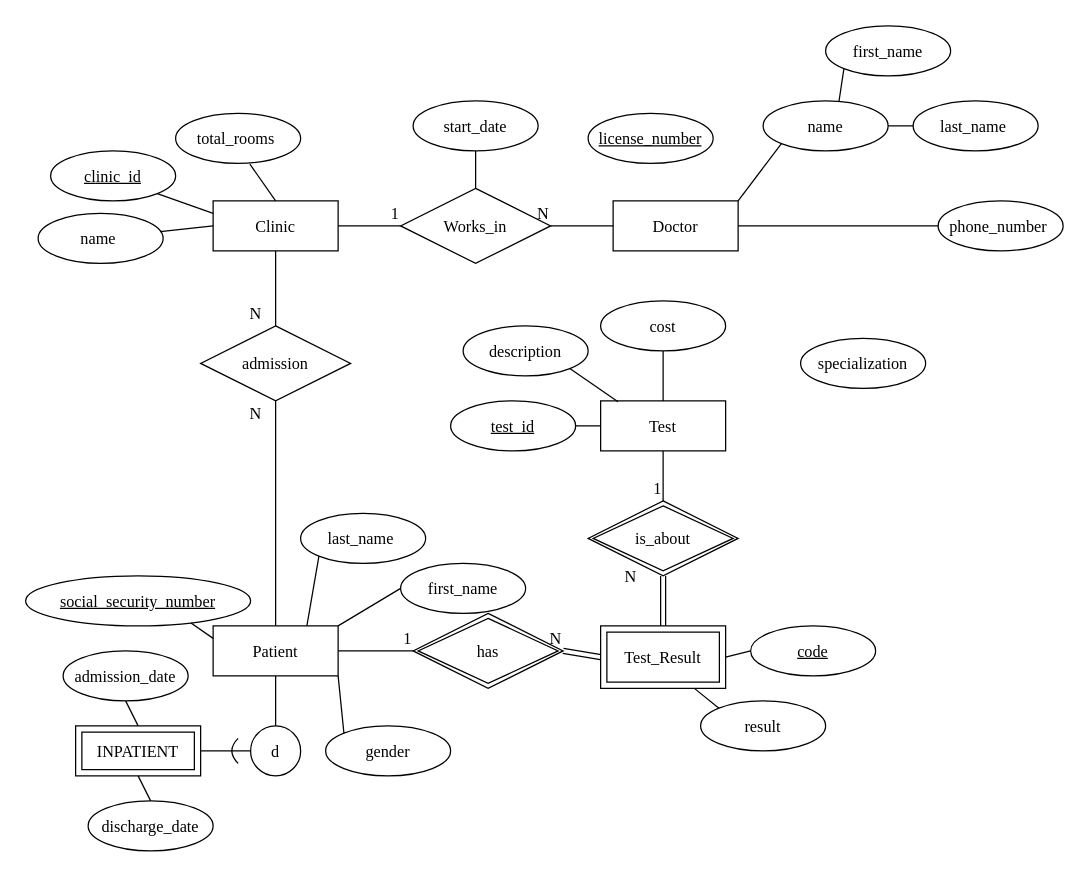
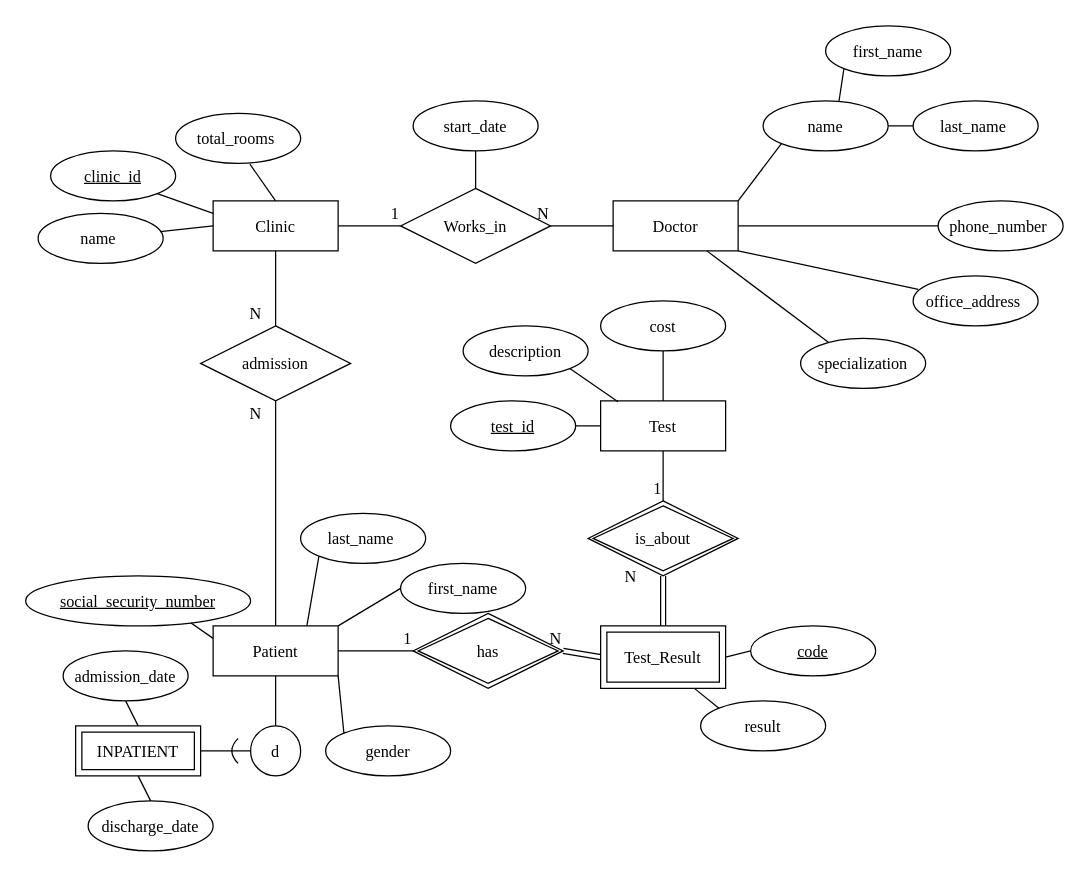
  <mxCell id="0" />
  <mxCell id="1" parent="0" />
  <mxCell id="2" value="Clinic" style="whiteSpace=wrap;html=1;align=center;fontFamily=Kahroba RG;fontSize=13;" parent="1" vertex="1"><mxGeometry x="170" y="160" width="100" height="40" as="geometry" /></mxCell>
  <mxCell id="3" value="Test" style="whiteSpace=wrap;html=1;align=center;fontFamily=Kahroba RG;fontSize=13;" parent="1" vertex="1"><mxGeometry x="480" y="320" width="100" height="40" as="geometry" /></mxCell>
  <mxCell id="4" value="Patient" style="whiteSpace=wrap;html=1;align=center;fontFamily=Kahroba RG;fontSize=13;" parent="1" vertex="1"><mxGeometry x="170" y="500" width="100" height="40" as="geometry" /></mxCell>
  <mxCell id="5" value="Doctor" style="whiteSpace=wrap;html=1;align=center;fontFamily=Kahroba RG;fontSize=13;" parent="1" vertex="1"><mxGeometry x="490" y="160" width="100" height="40" as="geometry" /></mxCell>
  <mxCell id="6" value="&lt;span&gt;name&amp;nbsp;&lt;/span&gt;" style="ellipse;whiteSpace=wrap;html=1;align=center;fontFamily=Kahroba RG;fontSize=13;" parent="1" vertex="1"><mxGeometry x="30" y="170" width="100" height="40" as="geometry" /></mxCell>
  <mxCell id="7" value="&lt;span&gt;total_rooms&amp;nbsp;&lt;/span&gt;" style="ellipse;whiteSpace=wrap;html=1;align=center;fontFamily=Kahroba RG;fontSize=13;" parent="1" vertex="1"><mxGeometry x="140" y="90" width="100" height="40" as="geometry" /></mxCell>
  <mxCell id="8" value="&lt;span&gt;first_name&lt;/span&gt;" style="ellipse;whiteSpace=wrap;html=1;align=center;fontFamily=Kahroba RG;fontSize=13;" parent="1" vertex="1"><mxGeometry x="660" y="20" width="100" height="40" as="geometry" /></mxCell>
  <mxCell id="9" value="&lt;span&gt;last_name&amp;nbsp;&lt;/span&gt;" style="ellipse;whiteSpace=wrap;html=1;align=center;fontFamily=Kahroba RG;fontSize=13;" parent="1" vertex="1"><mxGeometry x="730" y="80" width="100" height="40" as="geometry" /></mxCell>
  <mxCell id="10" value="&lt;span&gt;phone_number&amp;nbsp;&lt;/span&gt;" style="ellipse;whiteSpace=wrap;html=1;align=center;fontFamily=Kahroba RG;fontSize=13;" parent="1" vertex="1"><mxGeometry x="750" y="160" width="100" height="40" as="geometry" /></mxCell>
+ <mxCell id="11" value="&lt;span&gt;office_address&amp;nbsp;&lt;/span&gt;" style="ellipse;whiteSpace=wrap;html=1;align=center;fontFamily=Kahroba RG;fontSize=13;" parent="1" vertex="1"><mxGeometry x="730" y="220" width="100" height="40" as="geometry" /></mxCell>
  <mxCell id="12" value="&lt;span&gt;specialization&lt;/span&gt;" style="ellipse;whiteSpace=wrap;html=1;align=center;fontFamily=Kahroba RG;fontSize=13;" parent="1" vertex="1"><mxGeometry x="640" y="270" width="100" height="40" as="geometry" /></mxCell>
- <mxCell id="13" value="&lt;span&gt;license_number&lt;/span&gt;" style="ellipse;whiteSpace=wrap;html=1;align=center;fontStyle=4;fontFamily=Kahroba RG;fontSize=13;" parent="1" vertex="1"><mxGeometry x="470" y="90" width="100" height="40" as="geometry" /></mxCell>
  <mxCell id="14" value="cl&lt;span style=&quot;color: light-dark(rgb(0, 0, 0), rgb(255, 255, 255)); background-color: transparent;&quot;&gt;inic_id&lt;/span&gt;" style="ellipse;whiteSpace=wrap;html=1;align=center;fontStyle=4;fontFamily=Kahroba RG;fontSize=13;" parent="1" vertex="1"><mxGeometry x="40" y="120" width="100" height="40" as="geometry" /></mxCell>
  <mxCell id="15" value="Works_in" style="shape=rhombus;perimeter=rhombusPerimeter;whiteSpace=wrap;html=1;align=center;fontFamily=Kahroba RG;fontSize=13;" parent="1" vertex="1"><mxGeometry x="320" y="150" width="120" height="60" as="geometry" /></mxCell>
  <mxCell id="16" value="" style="endArrow=none;html=1;rounded=0;exitX=1;exitY=0.5;exitDx=0;exitDy=0;fontFamily=Kahroba RG;fontSize=13;" parent="1" source="2" target="15" edge="1"><mxGeometry relative="1" as="geometry"><mxPoint x="350" y="280" as="sourcePoint" /><mxPoint x="510" y="280" as="targetPoint" /></mxGeometry></mxCell>
  <mxCell id="17" value="1" style="resizable=0;html=1;whiteSpace=wrap;align=right;verticalAlign=bottom;fontFamily=Kahroba RG;fontSize=13;" parent="16" connectable="0" vertex="1"><mxGeometry x="1" relative="1" as="geometry" /></mxCell>
  <mxCell id="18" value="" style="endArrow=none;html=1;rounded=0;exitX=0;exitY=0.5;exitDx=0;exitDy=0;entryX=1;entryY=0.5;entryDx=0;entryDy=0;fontFamily=Kahroba RG;fontSize=13;" parent="1" source="5" target="15" edge="1"><mxGeometry relative="1" as="geometry"><mxPoint x="350" y="280" as="sourcePoint" /><mxPoint x="510" y="280" as="targetPoint" /></mxGeometry></mxCell>
  <mxCell id="19" value="N" style="resizable=0;html=1;whiteSpace=wrap;align=right;verticalAlign=bottom;fontFamily=Kahroba RG;fontSize=13;" parent="18" connectable="0" vertex="1"><mxGeometry x="1" relative="1" as="geometry" /></mxCell>
  <mxCell id="20" value="start_date" style="ellipse;whiteSpace=wrap;html=1;align=center;fontFamily=Kahroba RG;fontSize=13;" parent="1" vertex="1"><mxGeometry x="330" y="80" width="100" height="40" as="geometry" /></mxCell>
  <mxCell id="21" value="" style="endArrow=none;html=1;rounded=0;exitX=0;exitY=1;exitDx=0;exitDy=0;entryX=0.607;entryY=0.008;entryDx=0;entryDy=0;entryPerimeter=0;fontFamily=Kahroba RG;fontSize=13;" parent="1" source="8" edge="1"><mxGeometry relative="1" as="geometry"><mxPoint x="460" y="190" as="sourcePoint" /><mxPoint x="670.7" y="80.32" as="targetPoint" /></mxGeometry></mxCell>
  <mxCell id="22" value="" style="endArrow=none;html=1;rounded=0;exitX=0;exitY=0.5;exitDx=0;exitDy=0;entryX=1;entryY=0.5;entryDx=0;entryDy=0;fontFamily=Kahroba RG;fontSize=13;" parent="1" source="9" edge="1"><mxGeometry relative="1" as="geometry"><mxPoint x="685" y="64" as="sourcePoint" /><mxPoint x="710" y="100" as="targetPoint" /></mxGeometry></mxCell>
  <mxCell id="23" value="" style="endArrow=none;html=1;rounded=0;exitX=0;exitY=1;exitDx=0;exitDy=0;entryX=1;entryY=0;entryDx=0;entryDy=0;fontFamily=Kahroba RG;fontSize=13;" parent="1" target="5" edge="1"><mxGeometry relative="1" as="geometry"><mxPoint x="624.645" y="114.142" as="sourcePoint" /><mxPoint x="720" y="110" as="targetPoint" /></mxGeometry></mxCell>
  <mxCell id="24" value="" style="endArrow=none;html=1;rounded=0;exitX=0;exitY=0.5;exitDx=0;exitDy=0;entryX=1;entryY=0.5;entryDx=0;entryDy=0;fontFamily=Kahroba RG;fontSize=13;" parent="1" source="10" target="5" edge="1"><mxGeometry relative="1" as="geometry"><mxPoint x="635" y="124" as="sourcePoint" /><mxPoint x="600" y="170" as="targetPoint" /></mxGeometry></mxCell>
+ <mxCell id="25" value="" style="endArrow=none;html=1;rounded=0;exitX=0.041;exitY=0.268;exitDx=0;exitDy=0;entryX=1;entryY=1;entryDx=0;entryDy=0;exitPerimeter=0;fontFamily=Kahroba RG;fontSize=13;" parent="1" source="11" target="5" edge="1"><mxGeometry relative="1" as="geometry"><mxPoint x="760" y="190" as="sourcePoint" /><mxPoint x="600" y="190" as="targetPoint" /></mxGeometry></mxCell>
+ <mxCell id="26" value="" style="endArrow=none;html=1;rounded=0;exitX=0.222;exitY=0.078;exitDx=0;exitDy=0;entryX=0.75;entryY=1;entryDx=0;entryDy=0;exitPerimeter=0;fontFamily=Kahroba RG;fontSize=13;" parent="1" source="12" target="5" edge="1"><mxGeometry relative="1" as="geometry"><mxPoint x="744" y="241" as="sourcePoint" /><mxPoint x="600" y="210" as="targetPoint" /></mxGeometry></mxCell>
  <mxCell id="27" value="" style="endArrow=none;html=1;rounded=0;exitX=0.5;exitY=1;exitDx=0;exitDy=0;entryX=0.5;entryY=0;entryDx=0;entryDy=0;fontFamily=Kahroba RG;fontSize=13;" parent="1" source="20" target="15" edge="1"><mxGeometry relative="1" as="geometry"><mxPoint x="430" y="230" as="sourcePoint" /><mxPoint x="590" y="230" as="targetPoint" /></mxGeometry></mxCell>
  <mxCell id="28" value="gender" style="ellipse;whiteSpace=wrap;html=1;align=center;fontFamily=Kahroba RG;fontSize=13;" parent="1" vertex="1"><mxGeometry x="260" y="580" width="100" height="40" as="geometry" /></mxCell>
  <mxCell id="29" value="&lt;span&gt;social_security_number&lt;/span&gt;" style="ellipse;whiteSpace=wrap;html=1;align=center;fontStyle=4;fontFamily=Kahroba RG;fontSize=13;" parent="1" vertex="1"><mxGeometry x="20" y="460" width="180" height="40" as="geometry" /></mxCell>
  <mxCell id="30" value="&lt;span&gt;discharge_date&lt;/span&gt;" style="ellipse;whiteSpace=wrap;html=1;align=center;fontFamily=Kahroba RG;fontSize=13;" parent="1" vertex="1"><mxGeometry x="70" y="640" width="100" height="40" as="geometry" /></mxCell>
  <mxCell id="31" value="&lt;span&gt;first_name&lt;/span&gt;" style="ellipse;whiteSpace=wrap;html=1;align=center;fontFamily=Kahroba RG;fontSize=13;" parent="1" vertex="1"><mxGeometry x="320" y="450" width="100" height="40" as="geometry" /></mxCell>
  <mxCell id="32" value="&lt;span&gt;last_name&amp;nbsp;&lt;/span&gt;" style="ellipse;whiteSpace=wrap;html=1;align=center;fontFamily=Kahroba RG;fontSize=13;" parent="1" vertex="1"><mxGeometry x="240" y="410" width="100" height="40" as="geometry" /></mxCell>
  <mxCell id="33" value="name" style="ellipse;whiteSpace=wrap;html=1;align=center;fontFamily=Kahroba RG;fontSize=13;" parent="1" vertex="1"><mxGeometry x="610" y="80" width="100" height="40" as="geometry" /></mxCell>
  <mxCell id="34" value="&lt;span&gt;admission_date&lt;/span&gt;" style="ellipse;whiteSpace=wrap;html=1;align=center;fontFamily=Kahroba RG;fontSize=13;" parent="1" vertex="1"><mxGeometry x="50" y="520" width="100" height="40" as="geometry" /></mxCell>
  <mxCell id="35" value="&lt;span&gt;&lt;span&gt;INPATIENT&lt;/span&gt;&lt;/span&gt;" style="shape=ext;margin=3;double=1;whiteSpace=wrap;html=1;align=center;fontFamily=Kahroba RG;fontSize=13;fontStyle=0" parent="1" vertex="1"><mxGeometry x="60" y="580" width="100" height="40" as="geometry" /></mxCell>
  <mxCell id="36" value="" style="endArrow=none;html=1;rounded=0;entryX=0.5;entryY=1;entryDx=0;entryDy=0;fontFamily=Kahroba RG;fontSize=13;" parent="1" target="4" edge="1"><mxGeometry width="50" height="50" relative="1" as="geometry"><mxPoint x="220" y="580" as="sourcePoint" /><mxPoint x="270" y="580" as="targetPoint" /></mxGeometry></mxCell>
  <mxCell id="37" value="d" style="ellipse;whiteSpace=wrap;html=1;align=center;fontFamily=Kahroba RG;fontSize=13;" parent="1" vertex="1"><mxGeometry x="200" y="580" width="40" height="40" as="geometry" /></mxCell>
  <mxCell id="38" value="" style="endArrow=none;html=1;rounded=0;exitX=1;exitY=0.5;exitDx=0;exitDy=0;entryX=0;entryY=0.5;entryDx=0;entryDy=0;fontFamily=Kahroba RG;fontSize=13;" parent="1" source="35" target="37" edge="1"><mxGeometry relative="1" as="geometry"><mxPoint x="170" y="600" as="sourcePoint" /><mxPoint x="330" y="600" as="targetPoint" /></mxGeometry></mxCell>
  <mxCell id="39" value="" style="endArrow=none;html=1;rounded=0;curved=1;fontFamily=Kahroba RG;fontSize=13;" parent="1" edge="1"><mxGeometry width="50" height="50" relative="1" as="geometry"><mxPoint x="190" y="610" as="sourcePoint" /><mxPoint x="190" y="590" as="targetPoint" /><Array as="points"><mxPoint x="180" y="600" /></Array></mxGeometry></mxCell>
  <mxCell id="40" value="admission" style="shape=rhombus;perimeter=rhombusPerimeter;whiteSpace=wrap;html=1;align=center;fontFamily=Kahroba RG;fontSize=13;" parent="1" vertex="1"><mxGeometry x="160" y="260" width="120" height="60" as="geometry" /></mxCell>
  <mxCell id="41" value="" style="endArrow=none;html=1;rounded=0;exitX=0.5;exitY=1;exitDx=0;exitDy=0;entryX=0.5;entryY=0;entryDx=0;entryDy=0;fontFamily=Kahroba RG;fontSize=13;" parent="1" source="2" target="40" edge="1"><mxGeometry relative="1" as="geometry"><mxPoint x="240" y="390" as="sourcePoint" /><mxPoint x="400" y="390" as="targetPoint" /></mxGeometry></mxCell>
  <mxCell id="42" value="N" style="resizable=0;html=1;whiteSpace=wrap;align=right;verticalAlign=bottom;fontFamily=Kahroba RG;fontSize=13;" parent="41" connectable="0" vertex="1"><mxGeometry x="1" relative="1" as="geometry"><mxPoint x="-10" as="offset" /></mxGeometry></mxCell>
  <mxCell id="43" value="" style="endArrow=none;html=1;rounded=0;exitX=0.5;exitY=0;exitDx=0;exitDy=0;entryX=0.5;entryY=1;entryDx=0;entryDy=0;fontFamily=Kahroba RG;fontSize=13;" parent="1" source="4" target="40" edge="1"><mxGeometry relative="1" as="geometry"><mxPoint x="230" y="210" as="sourcePoint" /><mxPoint x="230" y="270" as="targetPoint" /></mxGeometry></mxCell>
  <mxCell id="44" value="N" style="resizable=0;html=1;whiteSpace=wrap;align=right;verticalAlign=bottom;fontFamily=Kahroba RG;fontSize=13;" parent="43" connectable="0" vertex="1"><mxGeometry x="1" relative="1" as="geometry"><mxPoint x="-10" y="20" as="offset" /></mxGeometry></mxCell>
  <mxCell id="45" value="" style="endArrow=none;html=1;rounded=0;exitX=0.735;exitY=0.942;exitDx=0;exitDy=0;exitPerimeter=0;entryX=0;entryY=0.25;entryDx=0;entryDy=0;fontFamily=Kahroba RG;fontSize=13;" parent="1" source="29" target="4" edge="1"><mxGeometry relative="1" as="geometry"><mxPoint x="160" y="470" as="sourcePoint" /><mxPoint x="320" y="470" as="targetPoint" /></mxGeometry></mxCell>
  <mxCell id="46" value="" style="endArrow=none;html=1;rounded=0;exitX=0.5;exitY=1;exitDx=0;exitDy=0;entryX=0.5;entryY=0;entryDx=0;entryDy=0;fontFamily=Kahroba RG;fontSize=13;" parent="1" source="34" target="35" edge="1"><mxGeometry relative="1" as="geometry"><mxPoint x="162" y="508" as="sourcePoint" /><mxPoint x="180" y="520" as="targetPoint" /></mxGeometry></mxCell>
  <mxCell id="47" value="" style="endArrow=none;html=1;rounded=0;exitX=0;exitY=1;exitDx=0;exitDy=0;entryX=0.75;entryY=0;entryDx=0;entryDy=0;fontFamily=Kahroba RG;fontSize=13;" parent="1" source="32" target="4" edge="1"><mxGeometry relative="1" as="geometry"><mxPoint x="160" y="550" as="sourcePoint" /><mxPoint x="180" y="540" as="targetPoint" /></mxGeometry></mxCell>
  <mxCell id="48" value="" style="endArrow=none;html=1;rounded=0;exitX=0;exitY=0.5;exitDx=0;exitDy=0;entryX=1;entryY=0;entryDx=0;entryDy=0;fontFamily=Kahroba RG;fontSize=13;" parent="1" source="31" target="4" edge="1"><mxGeometry relative="1" as="geometry"><mxPoint x="295" y="494" as="sourcePoint" /><mxPoint x="255" y="510" as="targetPoint" /></mxGeometry></mxCell>
  <mxCell id="49" value="" style="endArrow=none;html=1;rounded=0;exitX=0;exitY=0;exitDx=0;exitDy=0;entryX=1;entryY=1;entryDx=0;entryDy=0;fontFamily=Kahroba RG;fontSize=13;" parent="1" source="28" target="4" edge="1"><mxGeometry relative="1" as="geometry"><mxPoint x="310" y="530" as="sourcePoint" /><mxPoint x="280" y="530" as="targetPoint" /></mxGeometry></mxCell>
  <mxCell id="50" value="" style="endArrow=none;html=1;rounded=0;exitX=0.5;exitY=1;exitDx=0;exitDy=0;entryX=0.5;entryY=0;entryDx=0;entryDy=0;fontFamily=Kahroba RG;fontSize=13;" parent="1" source="35" target="30" edge="1"><mxGeometry relative="1" as="geometry"><mxPoint x="160" y="600" as="sourcePoint" /><mxPoint x="320" y="600" as="targetPoint" /></mxGeometry></mxCell>
  <mxCell id="51" value="Test_Result" style="shape=ext;margin=3;double=1;whiteSpace=wrap;html=1;align=center;fontFamily=Kahroba RG;fontSize=13;" parent="1" vertex="1"><mxGeometry x="480" y="500" width="100" height="50" as="geometry" /></mxCell>
  <mxCell id="52" value="" style="shape=link;html=1;rounded=0;exitX=0;exitY=0.5;exitDx=0;exitDy=0;entryX=1;entryY=0.5;entryDx=0;entryDy=0;fontFamily=Kahroba RG;fontSize=13;" parent="1" source="51" target="54" edge="1"><mxGeometry relative="1" as="geometry"><mxPoint x="340" y="450" as="sourcePoint" /><mxPoint x="330" y="520" as="targetPoint" /></mxGeometry></mxCell>
  <mxCell id="53" value="N" style="resizable=0;html=1;whiteSpace=wrap;align=right;verticalAlign=bottom;fontFamily=Kahroba RG;fontSize=13;" parent="52" connectable="0" vertex="1"><mxGeometry x="1" relative="1" as="geometry" /></mxCell>
  <mxCell id="54" value="has" style="shape=rhombus;double=1;perimeter=rhombusPerimeter;whiteSpace=wrap;html=1;align=center;fontFamily=Kahroba RG;fontSize=13;" parent="1" vertex="1"><mxGeometry x="330" y="490" width="120" height="60" as="geometry" /></mxCell>
  <mxCell id="55" value="" style="endArrow=none;html=1;rounded=0;exitX=1;exitY=0.5;exitDx=0;exitDy=0;entryX=0;entryY=0.5;entryDx=0;entryDy=0;fontFamily=Kahroba RG;fontSize=13;" parent="1" source="4" target="54" edge="1"><mxGeometry relative="1" as="geometry"><mxPoint x="340" y="450" as="sourcePoint" /><mxPoint x="500" y="450" as="targetPoint" /></mxGeometry></mxCell>
  <mxCell id="56" value="1" style="resizable=0;html=1;whiteSpace=wrap;align=right;verticalAlign=bottom;fontFamily=Kahroba RG;fontSize=13;" parent="55" connectable="0" vertex="1"><mxGeometry x="1" relative="1" as="geometry" /></mxCell>
  <mxCell id="57" value="" style="shape=link;html=1;rounded=0;exitX=0.5;exitY=0;exitDx=0;exitDy=0;entryX=0.5;entryY=1;entryDx=0;entryDy=0;fontFamily=Kahroba RG;fontSize=13;" parent="1" source="51" target="59" edge="1"><mxGeometry relative="1" as="geometry"><mxPoint x="340" y="450" as="sourcePoint" /><mxPoint x="490" y="470" as="targetPoint" /></mxGeometry></mxCell>
  <mxCell id="58" value="N" style="resizable=0;html=1;whiteSpace=wrap;align=right;verticalAlign=bottom;fontFamily=Kahroba RG;fontSize=13;" parent="57" connectable="0" vertex="1"><mxGeometry x="1" relative="1" as="geometry"><mxPoint x="-20" y="10" as="offset" /></mxGeometry></mxCell>
  <mxCell id="59" value="is_about" style="shape=rhombus;double=1;perimeter=rhombusPerimeter;whiteSpace=wrap;html=1;align=center;fontFamily=Kahroba RG;fontSize=13;" parent="1" vertex="1"><mxGeometry x="470" y="400" width="120" height="60" as="geometry" /></mxCell>
  <mxCell id="60" value="" style="endArrow=none;html=1;rounded=0;exitX=0.5;exitY=1;exitDx=0;exitDy=0;entryX=0.5;entryY=0;entryDx=0;entryDy=0;fontFamily=Kahroba RG;fontSize=13;" parent="1" source="3" target="59" edge="1"><mxGeometry relative="1" as="geometry"><mxPoint x="340" y="450" as="sourcePoint" /><mxPoint x="500" y="450" as="targetPoint" /></mxGeometry></mxCell>
  <mxCell id="61" value="1" style="resizable=0;html=1;whiteSpace=wrap;align=right;verticalAlign=bottom;fontFamily=Kahroba RG;fontSize=13;" parent="60" connectable="0" vertex="1"><mxGeometry x="1" relative="1" as="geometry" /></mxCell>
  <mxCell id="62" value="&lt;span&gt;code&lt;/span&gt;" style="ellipse;whiteSpace=wrap;html=1;align=center;fontStyle=4;fontFamily=Kahroba RG;fontSize=13;" parent="1" vertex="1"><mxGeometry x="600" y="500" width="100" height="40" as="geometry" /></mxCell>
  <mxCell id="63" value="&lt;span&gt;description&lt;/span&gt;" style="ellipse;whiteSpace=wrap;html=1;align=center;fontFamily=Kahroba RG;fontSize=13;" parent="1" vertex="1"><mxGeometry x="370" y="260" width="100" height="40" as="geometry" /></mxCell>
  <mxCell id="64" value="&lt;span&gt;cost&lt;/span&gt;" style="ellipse;whiteSpace=wrap;html=1;align=center;fontFamily=Kahroba RG;fontSize=13;" parent="1" vertex="1"><mxGeometry x="480" y="240" width="100" height="40" as="geometry" /></mxCell>
  <mxCell id="65" value="&lt;span&gt;result&lt;/span&gt;" style="ellipse;whiteSpace=wrap;html=1;align=center;fontFamily=Kahroba RG;fontSize=13;" parent="1" vertex="1"><mxGeometry x="560" y="560" width="100" height="40" as="geometry" /></mxCell>
  <mxCell id="66" value="&lt;span&gt;test_id&lt;/span&gt;" style="ellipse;whiteSpace=wrap;html=1;align=center;fontStyle=4;fontFamily=Kahroba RG;fontSize=13;" parent="1" vertex="1"><mxGeometry x="360" y="320" width="100" height="40" as="geometry" /></mxCell>
  <mxCell id="67" value="" style="endArrow=none;html=1;rounded=0;exitX=1;exitY=0.5;exitDx=0;exitDy=0;entryX=0;entryY=0.5;entryDx=0;entryDy=0;fontFamily=Kahroba RG;fontSize=13;" parent="1" source="51" target="62" edge="1"><mxGeometry relative="1" as="geometry"><mxPoint x="430" y="540" as="sourcePoint" /><mxPoint x="590" y="540" as="targetPoint" /></mxGeometry></mxCell>
  <mxCell id="68" value="" style="endArrow=none;html=1;rounded=0;exitX=0;exitY=0;exitDx=0;exitDy=0;entryX=0.75;entryY=1;entryDx=0;entryDy=0;fontFamily=Kahroba RG;fontSize=13;" parent="1" source="65" target="51" edge="1"><mxGeometry relative="1" as="geometry"><mxPoint x="430" y="540" as="sourcePoint" /><mxPoint x="590" y="540" as="targetPoint" /></mxGeometry></mxCell>
  <mxCell id="69" value="" style="endArrow=none;html=1;rounded=0;exitX=1;exitY=0.5;exitDx=0;exitDy=0;entryX=0;entryY=0.5;entryDx=0;entryDy=0;fontFamily=Kahroba RG;fontSize=13;" parent="1" source="66" target="3" edge="1"><mxGeometry relative="1" as="geometry"><mxPoint x="430" y="410" as="sourcePoint" /><mxPoint x="590" y="410" as="targetPoint" /></mxGeometry></mxCell>
  <mxCell id="70" value="" style="endArrow=none;html=1;rounded=0;exitX=1;exitY=1;exitDx=0;exitDy=0;entryX=0.139;entryY=0.017;entryDx=0;entryDy=0;entryPerimeter=0;fontFamily=Kahroba RG;fontSize=13;" parent="1" source="63" target="3" edge="1"><mxGeometry relative="1" as="geometry"><mxPoint x="470" y="350" as="sourcePoint" /><mxPoint x="490" y="350" as="targetPoint" /></mxGeometry></mxCell>
  <mxCell id="71" value="" style="endArrow=none;html=1;rounded=0;exitX=0.5;exitY=1;exitDx=0;exitDy=0;entryX=0.5;entryY=0;entryDx=0;entryDy=0;fontFamily=Kahroba RG;fontSize=13;" parent="1" source="64" target="3" edge="1"><mxGeometry relative="1" as="geometry"><mxPoint x="465" y="304" as="sourcePoint" /><mxPoint x="504" y="331" as="targetPoint" /></mxGeometry></mxCell>
  <mxCell id="72" value="" style="endArrow=none;html=1;rounded=0;exitX=0.977;exitY=0.364;exitDx=0;exitDy=0;exitPerimeter=0;entryX=0;entryY=0.5;entryDx=0;entryDy=0;fontFamily=Kahroba RG;fontSize=13;" parent="1" source="6" target="2" edge="1"><mxGeometry relative="1" as="geometry"><mxPoint x="210" y="210" as="sourcePoint" /><mxPoint x="370" y="210" as="targetPoint" /></mxGeometry></mxCell>
  <mxCell id="73" value="" style="endArrow=none;html=1;rounded=0;exitX=1;exitY=1;exitDx=0;exitDy=0;entryX=0;entryY=0.25;entryDx=0;entryDy=0;fontFamily=Kahroba RG;fontSize=13;" parent="1" source="14" target="2" edge="1"><mxGeometry relative="1" as="geometry"><mxPoint x="138" y="195" as="sourcePoint" /><mxPoint x="180" y="190" as="targetPoint" /></mxGeometry></mxCell>
  <mxCell id="74" value="" style="endArrow=none;html=1;rounded=0;exitX=0.594;exitY=1.014;exitDx=0;exitDy=0;entryX=0.5;entryY=0;entryDx=0;entryDy=0;exitPerimeter=0;fontFamily=Kahroba RG;fontSize=13;" parent="1" source="7" target="2" edge="1"><mxGeometry relative="1" as="geometry"><mxPoint x="135" y="164" as="sourcePoint" /><mxPoint x="180" y="180" as="targetPoint" /></mxGeometry></mxCell>
